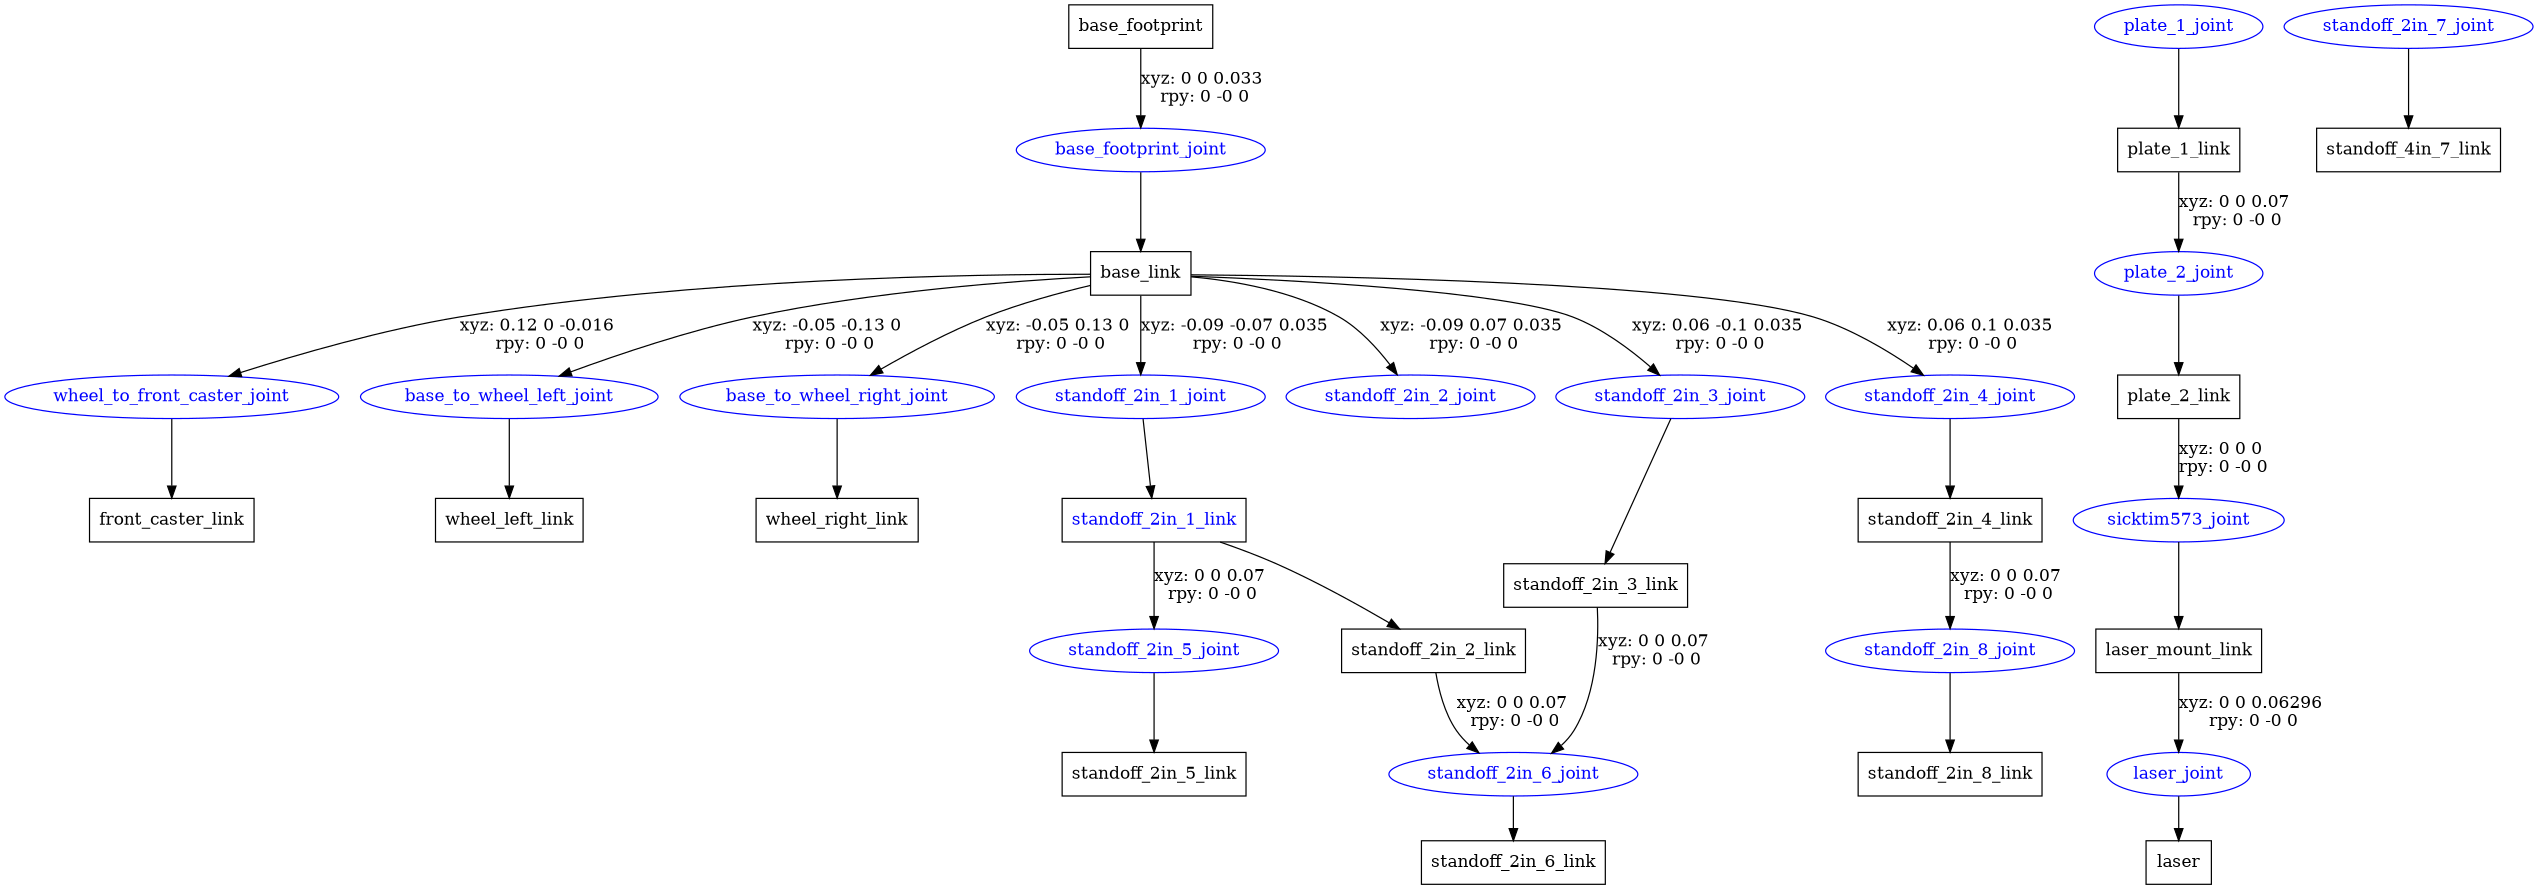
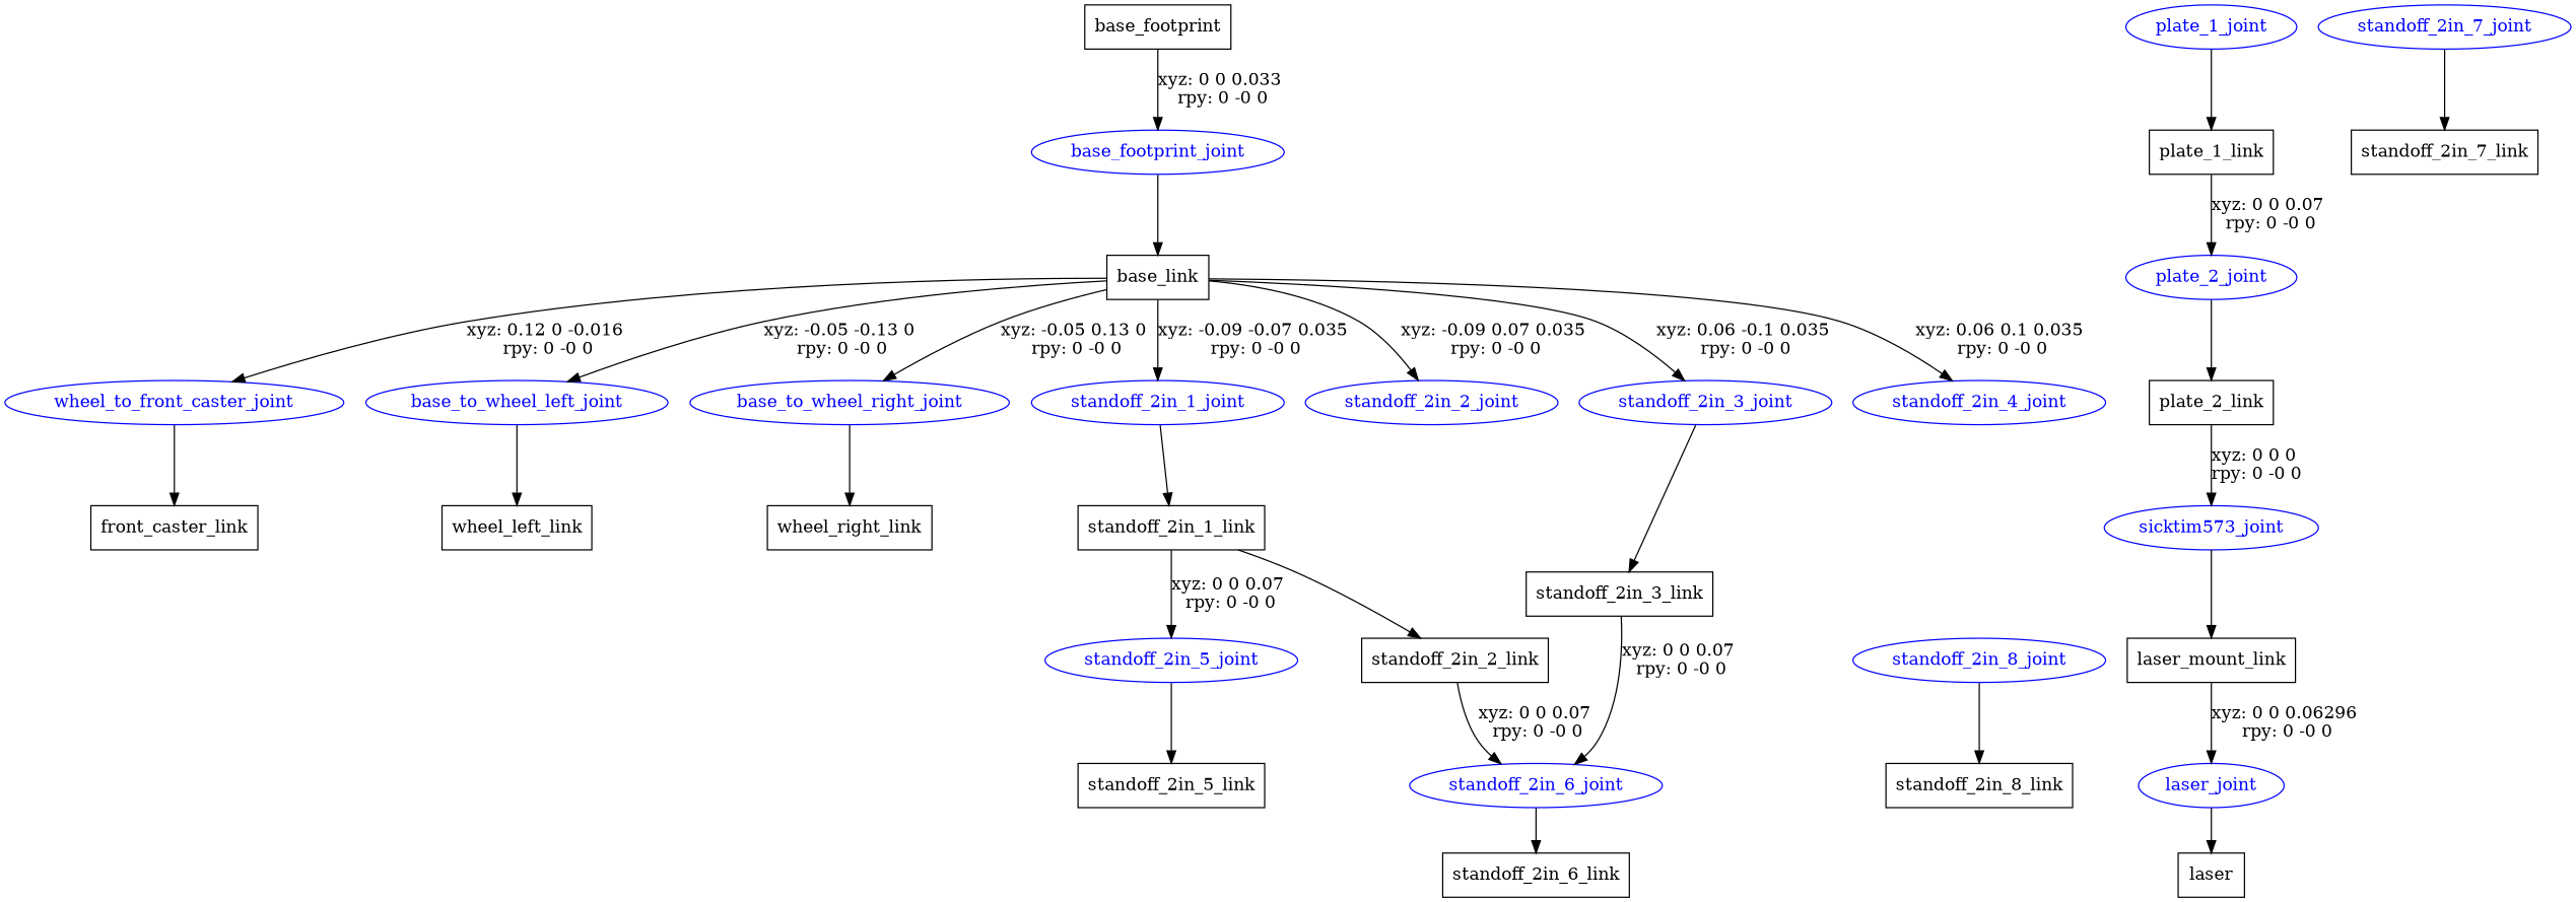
  digraph {
    node [shape=box]
    n1 [label=base_footprint]
    base_footprint_joint [color=blue fontcolor=blue shape=ellipse]
    n3 [label=base_link]
    n4 [color=blue fontcolor=blue label=wheel_to_front_caster_joint shape=ellipse]
    base_to_wheel_left_joint [color=blue fontcolor=blue shape=ellipse]
    base_to_wheel_right_joint [color=blue fontcolor=blue shape=ellipse]
    standoff_2in_1_joint [color=blue fontcolor=blue shape=ellipse]
    standoff_2in_2_joint [color=blue fontcolor=blue shape=ellipse]
    standoff_2in_3_joint [color=blue fontcolor=blue shape=ellipse]
    standoff_2in_4_joint [color=blue fontcolor=blue shape=ellipse]
    n11 [label=front_caster_link]
    n12 [label=wheel_left_link]
    n13 [label=wheel_right_link]
    plate_1_joint [color=blue fontcolor=blue shape=ellipse]
    n15 [label=plate_1_link]
-   n16 [label=standoff_2in_1_link fontcolor=blue]
+   n16 [label=standoff_2in_1_link]
    n17 [label=standoff_2in_3_link]
-   n18 [label=standoff_2in_4_link]
    plate_2_joint [color=blue fontcolor=blue shape=ellipse]
    n20 [label=plate_2_link]
    n21 [color=blue fontcolor=blue label=sicktim573_joint shape=ellipse]
    n22 [label=laser_mount_link]
    laser_joint [color=blue fontcolor=blue shape=ellipse]
    n24 [label=laser]
    standoff_2in_5_joint [color=blue fontcolor=blue shape=ellipse]
    n26 [label=standoff_2in_2_link]
    n27 [label=standoff_2in_5_link]
    standoff_2in_6_joint [color=blue fontcolor=blue shape=ellipse]
    n29 [label=standoff_2in_6_link]
    standoff_2in_7_joint [color=blue fontcolor=blue shape=ellipse]
-   n31 [label=standoff_4in_7_link]
+   n31 [label=standoff_2in_7_link]
    standoff_2in_8_joint [color=blue fontcolor=blue shape=ellipse]
    n33 [label=standoff_2in_8_link]
    n1 -> base_footprint_joint [label="xyz: 0 0 0.033 \nrpy: 0 -0 0"]
    base_footprint_joint -> n3
    n3 -> n4 [label="xyz: 0.12 0 -0.016 \nrpy: 0 -0 0"]
    n3 -> base_to_wheel_left_joint [label="xyz: -0.05 -0.13 0 \nrpy: 0 -0 0"]
    n3 -> base_to_wheel_right_joint [label="xyz: -0.05 0.13 0 \nrpy: 0 -0 0"]
    n3 -> standoff_2in_1_joint [label="xyz: -0.09 -0.07 0.035 \nrpy: 0 -0 0"]
    n3 -> standoff_2in_2_joint [label="xyz: -0.09 0.07 0.035 \nrpy: 0 -0 0"]
    n3 -> standoff_2in_3_joint [label="xyz: 0.06 -0.1 0.035 \nrpy: 0 -0 0"]
    n3 -> standoff_2in_4_joint [label="xyz: 0.06 0.1 0.035 \nrpy: 0 -0 0"]
    n4 -> n11
    base_to_wheel_left_joint -> n12
    base_to_wheel_right_joint -> n13
    standoff_2in_1_joint -> n16
    standoff_2in_3_joint -> n17
-   standoff_2in_4_joint -> n18
    plate_1_joint -> n15
    n15 -> plate_2_joint [label="xyz: 0 0 0.07 \nrpy: 0 -0 0"]
    n16 -> standoff_2in_5_joint [label="xyz: 0 0 0.07 \nrpy: 0 -0 0"]
    n16 -> n26
    n17 -> standoff_2in_6_joint [label="xyz: 0 0 0.07 \nrpy: 0 -0 0"]
-   n18 -> standoff_2in_8_joint [label="xyz: 0 0 0.07 \nrpy: 0 -0 0"]
    plate_2_joint -> n20
    n20 -> n21 [label="xyz: 0 0 0 \nrpy: 0 -0 0"]
    n21 -> n22
    n22 -> laser_joint [label="xyz: 0 0 0.06296 \nrpy: 0 -0 0"]
    laser_joint -> n24
    standoff_2in_5_joint -> n27
    n26 -> standoff_2in_6_joint [label="xyz: 0 0 0.07 \nrpy: 0 -0 0"]
    standoff_2in_6_joint -> n29
    standoff_2in_7_joint -> n31
    standoff_2in_8_joint -> n33
  }
